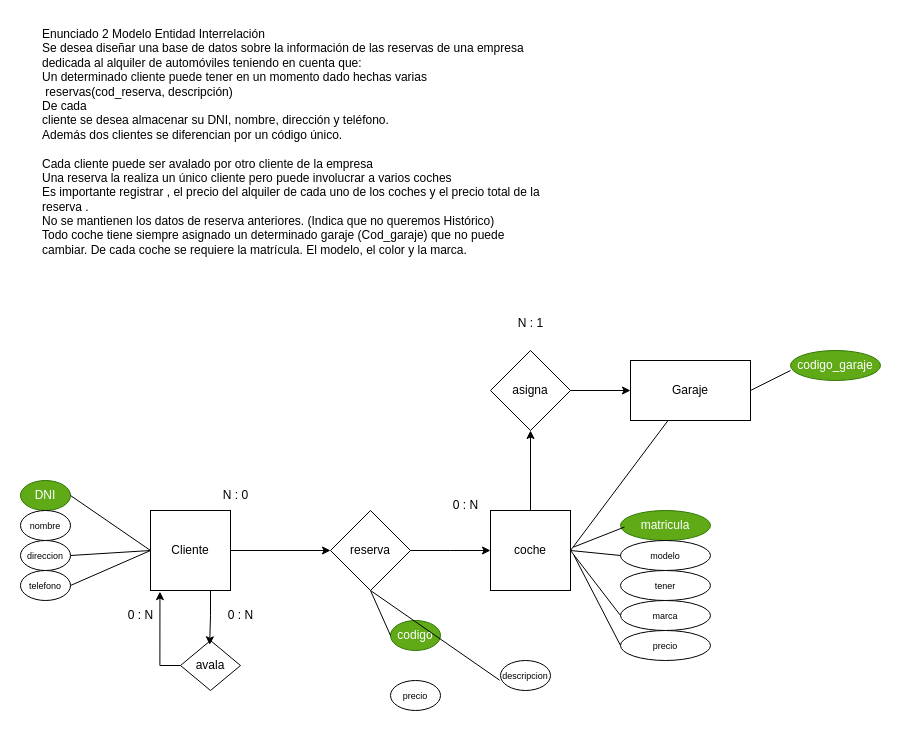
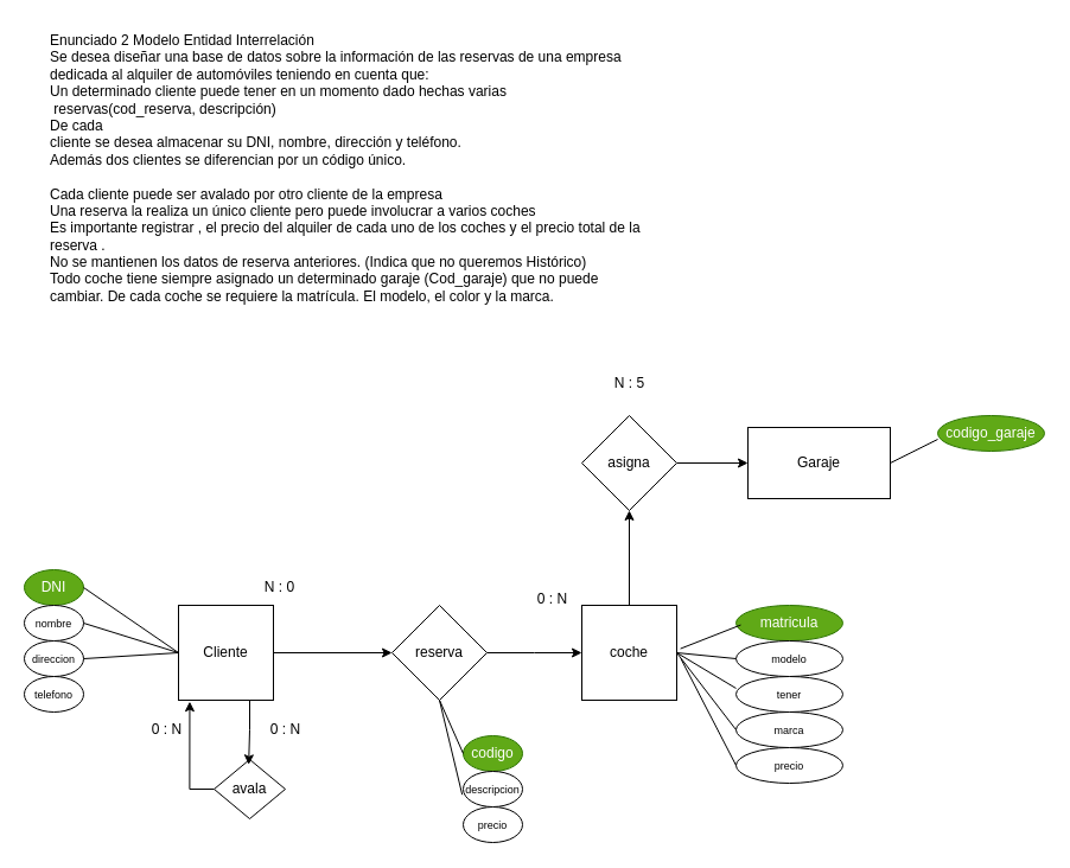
  <mxCell id="0" />
  <mxCell id="1" parent="0" />
  <mxCell id="2" value="Enunciado 2 Modelo Entidad Interrelación&lt;br&gt;Se desea diseñar una base de datos sobre la información de las reservas de una empresa&lt;br&gt;dedicada al alquiler de automóviles teniendo en cuenta que:&lt;br&gt;Un determinado &lt;font style=&quot;color: light-dark(rgb(0, 0, 0), rgb(204, 0, 0));&quot;&gt;cliente &lt;/font&gt;puede tener en un momento dado hechas varias&lt;div&gt;&amp;nbsp;&lt;font style=&quot;color: light-dark(rgb(0, 0, 0), rgb(0, 127, 255));&quot;&gt;reservas&lt;/font&gt;(cod_reserva, descripción)&amp;nbsp;&lt;/div&gt;&lt;div&gt;De cada&amp;nbsp;&lt;/div&gt;&lt;div&gt;&lt;font style=&quot;color: light-dark(rgb(0, 0, 0), rgb(255, 0, 0));&quot;&gt;cliente &lt;/font&gt;&lt;font style=&quot;color: light-dark(rgb(0, 0, 0), rgb(204, 0, 0));&quot;&gt;se desea almacenar su DNI, nombre, dirección y teléfono.&amp;nbsp;&lt;/font&gt;&lt;/div&gt;&lt;div&gt;&lt;font style=&quot;color: light-dark(rgb(0, 0, 0), rgb(204, 0, 0));&quot;&gt;Además dos clientes se diferencian por un código único.&lt;/font&gt;&lt;br&gt;&lt;br&gt;&lt;/div&gt;&lt;div&gt;Cada cliente puede ser avalado por otro cliente de la empresa&lt;br&gt;Una reserva la realiza un único cliente pero puede involucrar a varios coches&lt;br&gt;Es importante registrar , &lt;font style=&quot;color: light-dark(rgb(0, 0, 0), rgb(0, 0, 204));&quot;&gt;el precio del alquiler&lt;/font&gt; de cada uno de los coches y el precio total de la&lt;br&gt;reserva .&lt;br&gt;No se mantienen los datos de reserva anteriores. (Indica que no queremos Histórico)&lt;br&gt;Todo &lt;font style=&quot;color: light-dark(rgb(0, 0, 0), rgb(255, 255, 0));&quot;&gt;coche &lt;/font&gt;tiene siempre asignado un determinado garaje (Cod_garaje) que no puede&lt;br&gt;cambiar. De cada coche se requiere la matrícula. El modelo, el color y la marca.&lt;/div&gt;" style="text;whiteSpace=wrap;html=1;" vertex="1" parent="1"><mxGeometry x="40" y="20" width="560" height="210" as="geometry" /></mxCell>
  <mxCell id="3" value="" style="edgeStyle=orthogonalEdgeStyle;rounded=0;orthogonalLoop=1;jettySize=auto;html=1;" edge="1" parent="1" source="4" target="18"><mxGeometry relative="1" as="geometry" /></mxCell>
  <mxCell id="4" value="Cliente" style="whiteSpace=wrap;html=1;aspect=fixed;" vertex="1" parent="1"><mxGeometry y="510" width="80" height="80" as="geometry" x="150" /></mxCell>
  <mxCell id="5" value="codigo" style="ellipse;whiteSpace=wrap;html=1;fillColor=#60a917;fontColor=#ffffff;strokeColor=#2D7600;" vertex="1" parent="1"><mxGeometry x="390" y="620" width="50" height="30" as="geometry" /></mxCell>
  <mxCell id="6" value="" style="endArrow=none;html=1;rounded=0;entryX=0;entryY=0.5;entryDx=0;entryDy=0;exitX=0.5;exitY=1;exitDx=0;exitDy=0;" edge="1" parent="1" target="5"><mxGeometry width="50" height="50" relative="1" as="geometry"><mxPoint x="370" y="590" as="sourcePoint" /><mxPoint x="429" y="650" as="targetPoint" /></mxGeometry></mxCell>
- <mxCell id="7" value="&lt;font style=&quot;font-size: 9px;&quot;&gt;descripcion&lt;/font&gt;" style="ellipse;whiteSpace=wrap;html=1;" vertex="1" parent="1"><mxGeometry x="500" y="660" width="50" height="30" as="geometry" /></mxCell>
+ <mxCell id="7" value="&lt;font style=&quot;font-size: 9px;&quot;&gt;descripcion&lt;/font&gt;" style="ellipse;whiteSpace=wrap;html=1;" vertex="1" parent="1"><mxGeometry x="390" y="650" width="50" height="30" as="geometry" /></mxCell>
  <mxCell id="8" value="" style="endArrow=none;html=1;rounded=0;entryX=-0.017;entryY=0.657;entryDx=0;entryDy=0;entryPerimeter=0;exitX=0.5;exitY=1;exitDx=0;exitDy=0;" edge="1" parent="1" source="18" target="7"><mxGeometry width="50" height="50" relative="1" as="geometry"><mxPoint x="370" y="590" as="sourcePoint" /><mxPoint x="416" y="680" as="targetPoint" /></mxGeometry></mxCell>
  <mxCell id="9" value="DNI" style="ellipse;whiteSpace=wrap;html=1;fillColor=#60a917;fontColor=#ffffff;strokeColor=#2D7600;" vertex="1" parent="1"><mxGeometry x="20" y="480" width="50" height="30" as="geometry" /></mxCell>
  <mxCell id="10" value="&lt;font style=&quot;font-size: 9px;&quot;&gt;nombre&lt;/font&gt;" style="ellipse;whiteSpace=wrap;html=1;" vertex="1" parent="1"><mxGeometry x="20" y="510" width="50" height="30" as="geometry" /></mxCell>
  <mxCell id="11" value="&lt;font style=&quot;font-size: 9px;&quot;&gt;direccion&lt;/font&gt;" style="ellipse;whiteSpace=wrap;html=1;" vertex="1" parent="1"><mxGeometry x="20" y="540" width="50" height="30" as="geometry" /></mxCell>
  <mxCell id="12" value="&lt;font style=&quot;font-size: 9px;&quot;&gt;telefono&lt;/font&gt;" style="ellipse;whiteSpace=wrap;html=1;" vertex="1" parent="1"><mxGeometry x="20" y="570" width="50" height="30" as="geometry" /></mxCell>
  <mxCell id="13" value="" style="endArrow=none;html=1;rounded=0;entryX=0;entryY=0.5;entryDx=0;entryDy=0;exitX=1;exitY=0.5;exitDx=0;exitDy=0;" edge="1" parent="1" source="9" target="4"><mxGeometry width="50" height="50" relative="1" as="geometry"><mxPoint x="93" y="590" as="sourcePoint" /><mxPoint x="130" y="569" as="targetPoint" /></mxGeometry></mxCell>
+ <mxCell id="14" value="" style="endArrow=none;html=1;rounded=0;entryX=0;entryY=0.5;entryDx=0;entryDy=0;exitX=1;exitY=0.5;exitDx=0;exitDy=0;" edge="1" parent="1" source="10" target="4"><mxGeometry width="50" height="50" relative="1" as="geometry"><mxPoint x="70" y="525" as="sourcePoint" /><mxPoint y="590" as="targetPoint" x="150" /></mxGeometry></mxCell>
  <mxCell id="15" value="" style="endArrow=none;html=1;rounded=0;entryX=0;entryY=0.5;entryDx=0;entryDy=0;exitX=1;exitY=0.5;exitDx=0;exitDy=0;" edge="1" parent="1" source="11" target="4"><mxGeometry width="50" height="50" relative="1" as="geometry"><mxPoint x="80" y="560" as="sourcePoint" /><mxPoint x="160" y="595" as="targetPoint" /></mxGeometry></mxCell>
- <mxCell id="16" value="" style="endArrow=none;html=1;rounded=0;entryX=0;entryY=0.5;entryDx=0;entryDy=0;exitX=1;exitY=0.5;exitDx=0;exitDy=0;" edge="1" parent="1" source="12" target="4"><mxGeometry width="50" height="50" relative="1" as="geometry"><mxPoint x="110" y="580" as="sourcePoint" /><mxPoint x="190" y="585" as="targetPoint" /></mxGeometry></mxCell>
  <mxCell id="17" style="edgeStyle=orthogonalEdgeStyle;rounded=0;orthogonalLoop=1;jettySize=auto;html=1;entryX=0;entryY=0.5;entryDx=0;entryDy=0;" edge="1" parent="1" source="18"><mxGeometry relative="1" as="geometry"><mxPoint x="490" y="550" as="targetPoint" /></mxGeometry></mxCell>
  <mxCell id="18" value="reserva" style="rhombus;whiteSpace=wrap;html=1;" vertex="1" parent="1"><mxGeometry x="330" y="510" width="80" height="80" as="geometry" /></mxCell>
  <mxCell id="19" value="" style="edgeStyle=orthogonalEdgeStyle;rounded=0;orthogonalLoop=1;jettySize=auto;html=1;" edge="1" parent="1" source="20" target="37"><mxGeometry relative="1" as="geometry" /></mxCell>
  <mxCell id="20" value="coche" style="whiteSpace=wrap;html=1;aspect=fixed;" vertex="1" parent="1"><mxGeometry x="490" y="510" width="80" height="80" as="geometry" /></mxCell>
  <mxCell id="21" value="matricula" style="ellipse;whiteSpace=wrap;html=1;fillColor=#60a917;fontColor=#ffffff;strokeColor=#2D7600;" vertex="1" parent="1"><mxGeometry x="620" y="510" width="90" height="30" as="geometry" /></mxCell>
  <mxCell id="22" value="&lt;font style=&quot;font-size: 9px;&quot;&gt;modelo&lt;/font&gt;" style="ellipse;whiteSpace=wrap;html=1;" vertex="1" parent="1"><mxGeometry x="620" y="540" width="90" height="30" as="geometry" /></mxCell>
  <mxCell id="23" value="&lt;font style=&quot;font-size: 9px;&quot;&gt;tener&lt;/font&gt;" style="ellipse;whiteSpace=wrap;html=1;" vertex="1" parent="1"><mxGeometry x="620" y="570" width="90" height="30" as="geometry" /></mxCell>
  <mxCell id="24" value="&lt;font style=&quot;font-size: 9px;&quot;&gt;marca&lt;/font&gt;" style="ellipse;whiteSpace=wrap;html=1;" vertex="1" parent="1"><mxGeometry x="620" y="600" width="90" height="30" as="geometry" /></mxCell>
  <mxCell id="25" value="" style="endArrow=none;html=1;rounded=0;entryX=0.044;entryY=0.552;entryDx=0;entryDy=0;exitX=1.039;exitY=0.457;exitDx=0;exitDy=0;exitPerimeter=0;entryPerimeter=0;" edge="1" parent="1" source="20" target="21"><mxGeometry width="50" height="50" relative="1" as="geometry"><mxPoint x="600" y="590" as="sourcePoint" /><mxPoint x="650" y="540" as="targetPoint" /></mxGeometry></mxCell>
  <mxCell id="26" value="" style="endArrow=none;html=1;rounded=0;entryX=0;entryY=0.5;entryDx=0;entryDy=0;exitX=1;exitY=0.5;exitDx=0;exitDy=0;" edge="1" parent="1" source="20" target="22"><mxGeometry width="50" height="50" relative="1" as="geometry"><mxPoint x="590" y="580" as="sourcePoint" /><mxPoint x="641" y="560" as="targetPoint" /></mxGeometry></mxCell>
- <mxCell id="27" value="" style="endArrow=none;html=1;rounded=0;exitX=1;exitY=0.5;exitDx=0;exitDy=0;" edge="1" parent="1" source="20" target="38"><mxGeometry width="50" height="50" relative="1" as="geometry"><mxPoint x="590" y="570" as="sourcePoint" /><mxPoint x="640" y="575" as="targetPoint" /></mxGeometry></mxCell>
+ <mxCell id="27" value="" style="endArrow=none;html=1;rounded=0;entryX=0;entryY=0.333;entryDx=0;entryDy=0;exitX=1;exitY=0.5;exitDx=0;exitDy=0;entryPerimeter=0;" edge="1" parent="1" source="20" target="23"><mxGeometry width="50" height="50" relative="1" as="geometry"><mxPoint x="590" y="570" as="sourcePoint" /><mxPoint x="640" y="575" as="targetPoint" /></mxGeometry></mxCell>
  <mxCell id="28" value="" style="endArrow=none;html=1;rounded=0;entryX=0;entryY=0.5;entryDx=0;entryDy=0;exitX=1;exitY=0.5;exitDx=0;exitDy=0;" edge="1" parent="1" source="20" target="24"><mxGeometry width="50" height="50" relative="1" as="geometry"><mxPoint x="600" y="590" as="sourcePoint" /><mxPoint x="650" y="620" as="targetPoint" /></mxGeometry></mxCell>
  <mxCell id="29" style="edgeStyle=orthogonalEdgeStyle;rounded=0;orthogonalLoop=1;jettySize=auto;html=1;entryX=0.118;entryY=1.014;entryDx=0;entryDy=0;entryPerimeter=0;" edge="1" parent="1" source="30" target="4"><mxGeometry relative="1" as="geometry"><mxPoint x="160" y="600" as="targetPoint" /><Array as="points"><mxPoint x="159" y="665" /></Array></mxGeometry></mxCell>
  <mxCell id="30" value="avala" style="rhombus;whiteSpace=wrap;html=1;" vertex="1" parent="1"><mxGeometry x="180" y="640" width="60" height="50" as="geometry" /></mxCell>
  <mxCell id="31" style="edgeStyle=orthogonalEdgeStyle;rounded=0;orthogonalLoop=1;jettySize=auto;html=1;exitX=0.75;exitY=1;exitDx=0;exitDy=0;entryX=0.486;entryY=0.086;entryDx=0;entryDy=0;entryPerimeter=0;" edge="1" parent="1" source="4" target="30"><mxGeometry relative="1" as="geometry" /></mxCell>
  <mxCell id="32" value="0 : N" style="text;html=1;align=center;verticalAlign=middle;resizable=0;points=[];autosize=1;strokeColor=none;fillColor=none;" vertex="1" parent="1"><mxGeometry x="215" y="600" width="50" height="30" as="geometry" /></mxCell>
  <mxCell id="33" value="0 : N" style="text;html=1;align=center;verticalAlign=middle;resizable=0;points=[];autosize=1;strokeColor=none;fillColor=none;" vertex="1" parent="1"><mxGeometry x="115" y="600" width="50" height="30" as="geometry" /></mxCell>
  <mxCell id="34" value="N : 0" style="text;html=1;align=center;verticalAlign=middle;resizable=0;points=[];autosize=1;strokeColor=none;fillColor=none;" vertex="1" parent="1"><mxGeometry x="210" y="480" width="50" height="30" as="geometry" /></mxCell>
  <mxCell id="35" value="0 : N" style="text;html=1;align=center;verticalAlign=middle;resizable=0;points=[];autosize=1;strokeColor=none;fillColor=none;" vertex="1" parent="1"><mxGeometry x="440" y="490" width="50" height="30" as="geometry" /></mxCell>
  <mxCell id="36" value="" style="edgeStyle=orthogonalEdgeStyle;rounded=0;orthogonalLoop=1;jettySize=auto;html=1;" edge="1" parent="1" source="37" target="38"><mxGeometry relative="1" as="geometry" /></mxCell>
  <mxCell id="37" value="asigna" style="rhombus;whiteSpace=wrap;html=1;" vertex="1" parent="1"><mxGeometry x="490" y="350" width="80" height="80" as="geometry" /></mxCell>
  <mxCell id="38" value="Garaje" style="whiteSpace=wrap;html=1;" vertex="1" parent="1"><mxGeometry x="630" y="360" width="120" height="60" as="geometry" /></mxCell>
  <mxCell id="39" value="codigo_garaje" style="ellipse;whiteSpace=wrap;html=1;fillColor=#60a917;fontColor=#ffffff;strokeColor=#2D7600;" vertex="1" parent="1"><mxGeometry x="790" y="350" width="90" height="30" as="geometry" /></mxCell>
  <mxCell id="40" value="" style="endArrow=none;html=1;rounded=0;exitX=1;exitY=0.5;exitDx=0;exitDy=0;entryX=0;entryY=0.667;entryDx=0;entryDy=0;entryPerimeter=0;" edge="1" parent="1" source="38" target="39"><mxGeometry width="50" height="50" relative="1" as="geometry"><mxPoint x="740" y="390" as="sourcePoint" /><mxPoint x="780" y="400" as="targetPoint" /></mxGeometry></mxCell>
- <mxCell id="41" value="N : 1" style="text;html=1;align=center;verticalAlign=middle;resizable=0;points=[];autosize=1;strokeColor=none;fillColor=none;" vertex="1" parent="1"><mxGeometry x="505" y="308" width="50" height="30" as="geometry" /></mxCell>
+ <mxCell id="41" value="N : 5" style="text;html=1;align=center;verticalAlign=middle;resizable=0;points=[];autosize=1;strokeColor=none;fillColor=none;" vertex="1" parent="1"><mxGeometry x="505" y="308" width="50" height="30" as="geometry" /></mxCell>
  <mxCell id="42" value="&lt;font style=&quot;font-size: 9px;&quot;&gt;precio&lt;/font&gt;" style="ellipse;whiteSpace=wrap;html=1;" vertex="1" parent="1"><mxGeometry x="390" y="680" width="50" height="30" as="geometry" /></mxCell>
  <mxCell id="43" value="&lt;font style=&quot;font-size: 9px;&quot;&gt;precio&lt;/font&gt;" style="ellipse;whiteSpace=wrap;html=1;" vertex="1" parent="1"><mxGeometry x="620" y="630" width="90" height="30" as="geometry" /></mxCell>
  <mxCell id="44" value="" style="endArrow=none;html=1;rounded=0;entryX=0;entryY=0.5;entryDx=0;entryDy=0;exitX=1.044;exitY=0.563;exitDx=0;exitDy=0;exitPerimeter=0;" edge="1" parent="1" source="20" target="43"><mxGeometry width="50" height="50" relative="1" as="geometry"><mxPoint x="564" y="612.5" as="sourcePoint" /><mxPoint x="614" y="677.5" as="targetPoint" /></mxGeometry></mxCell>
